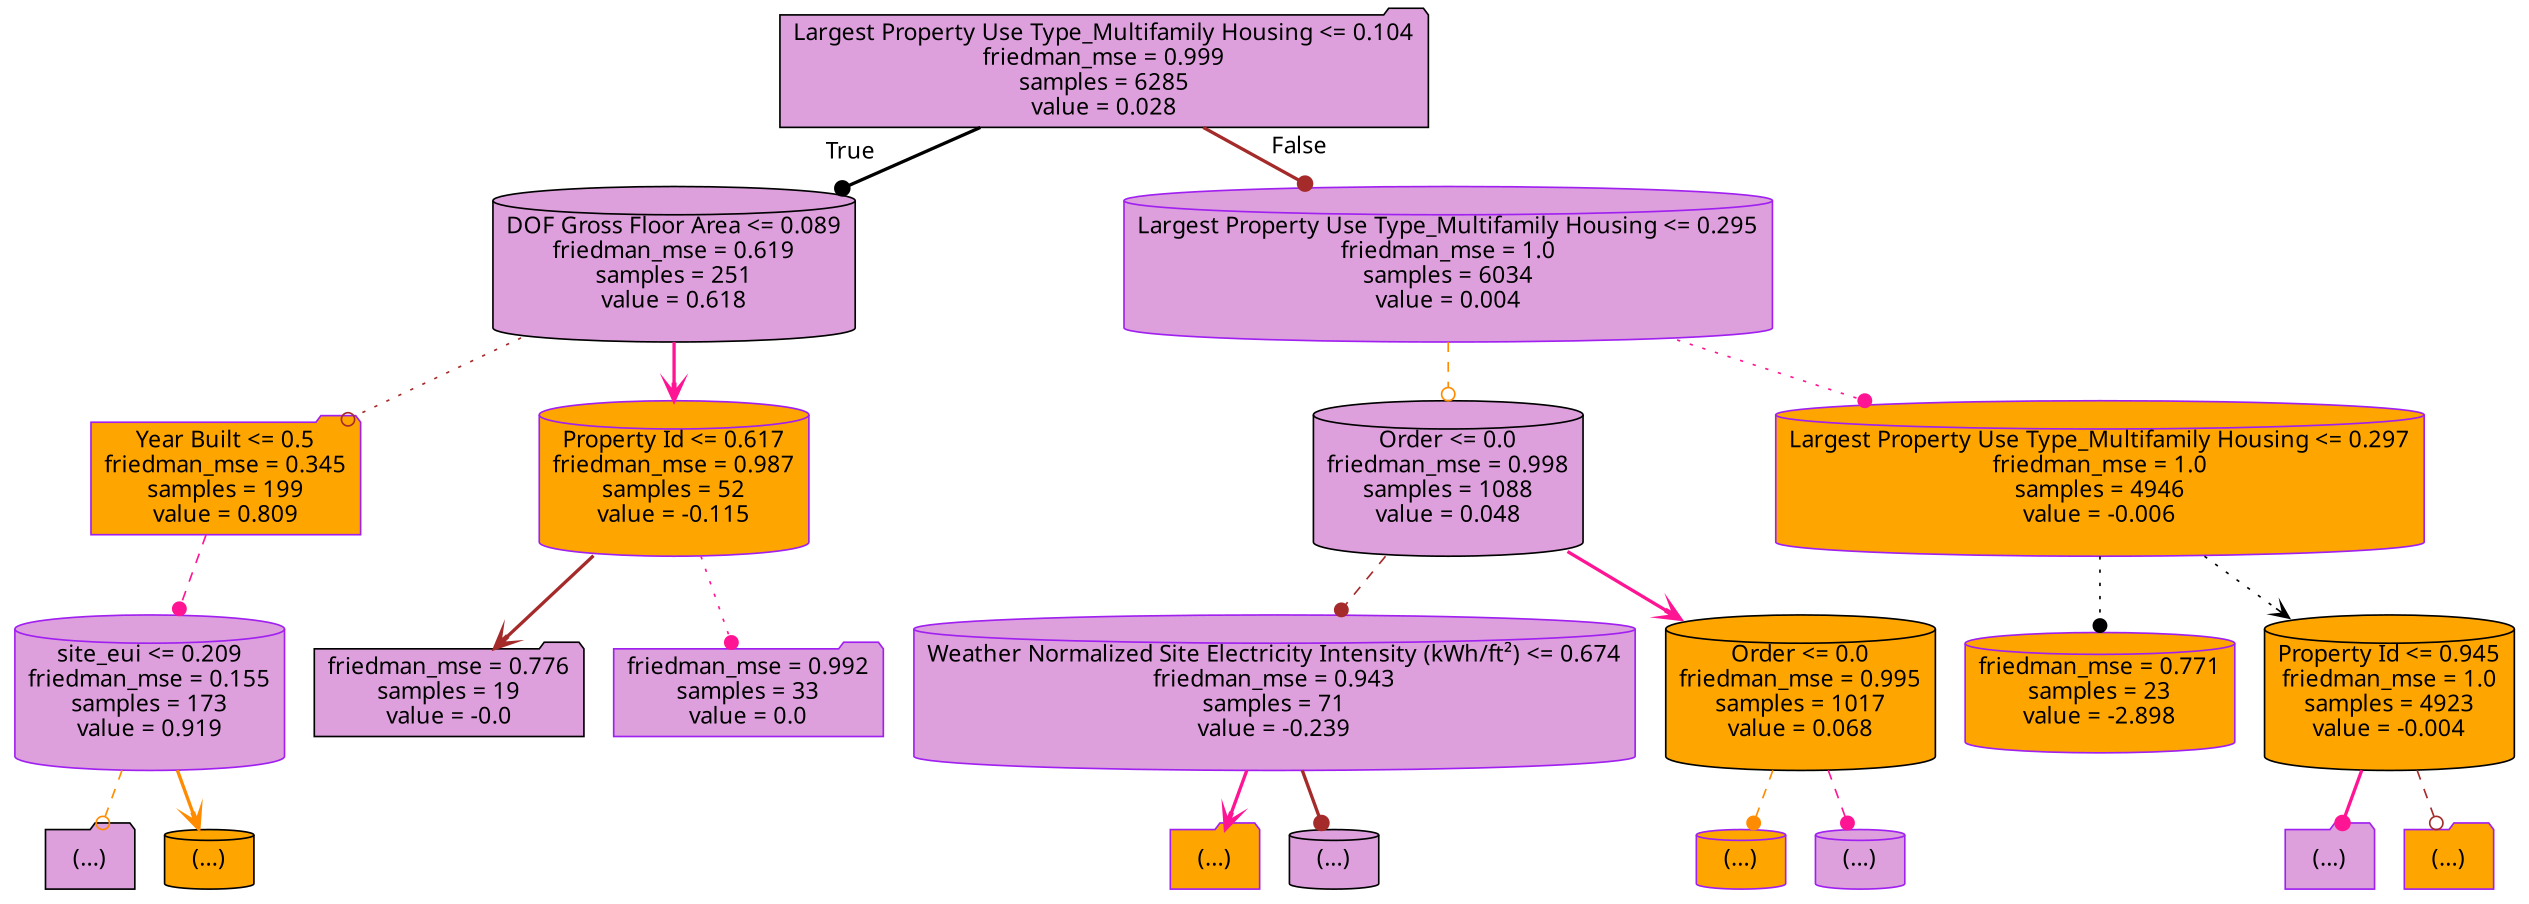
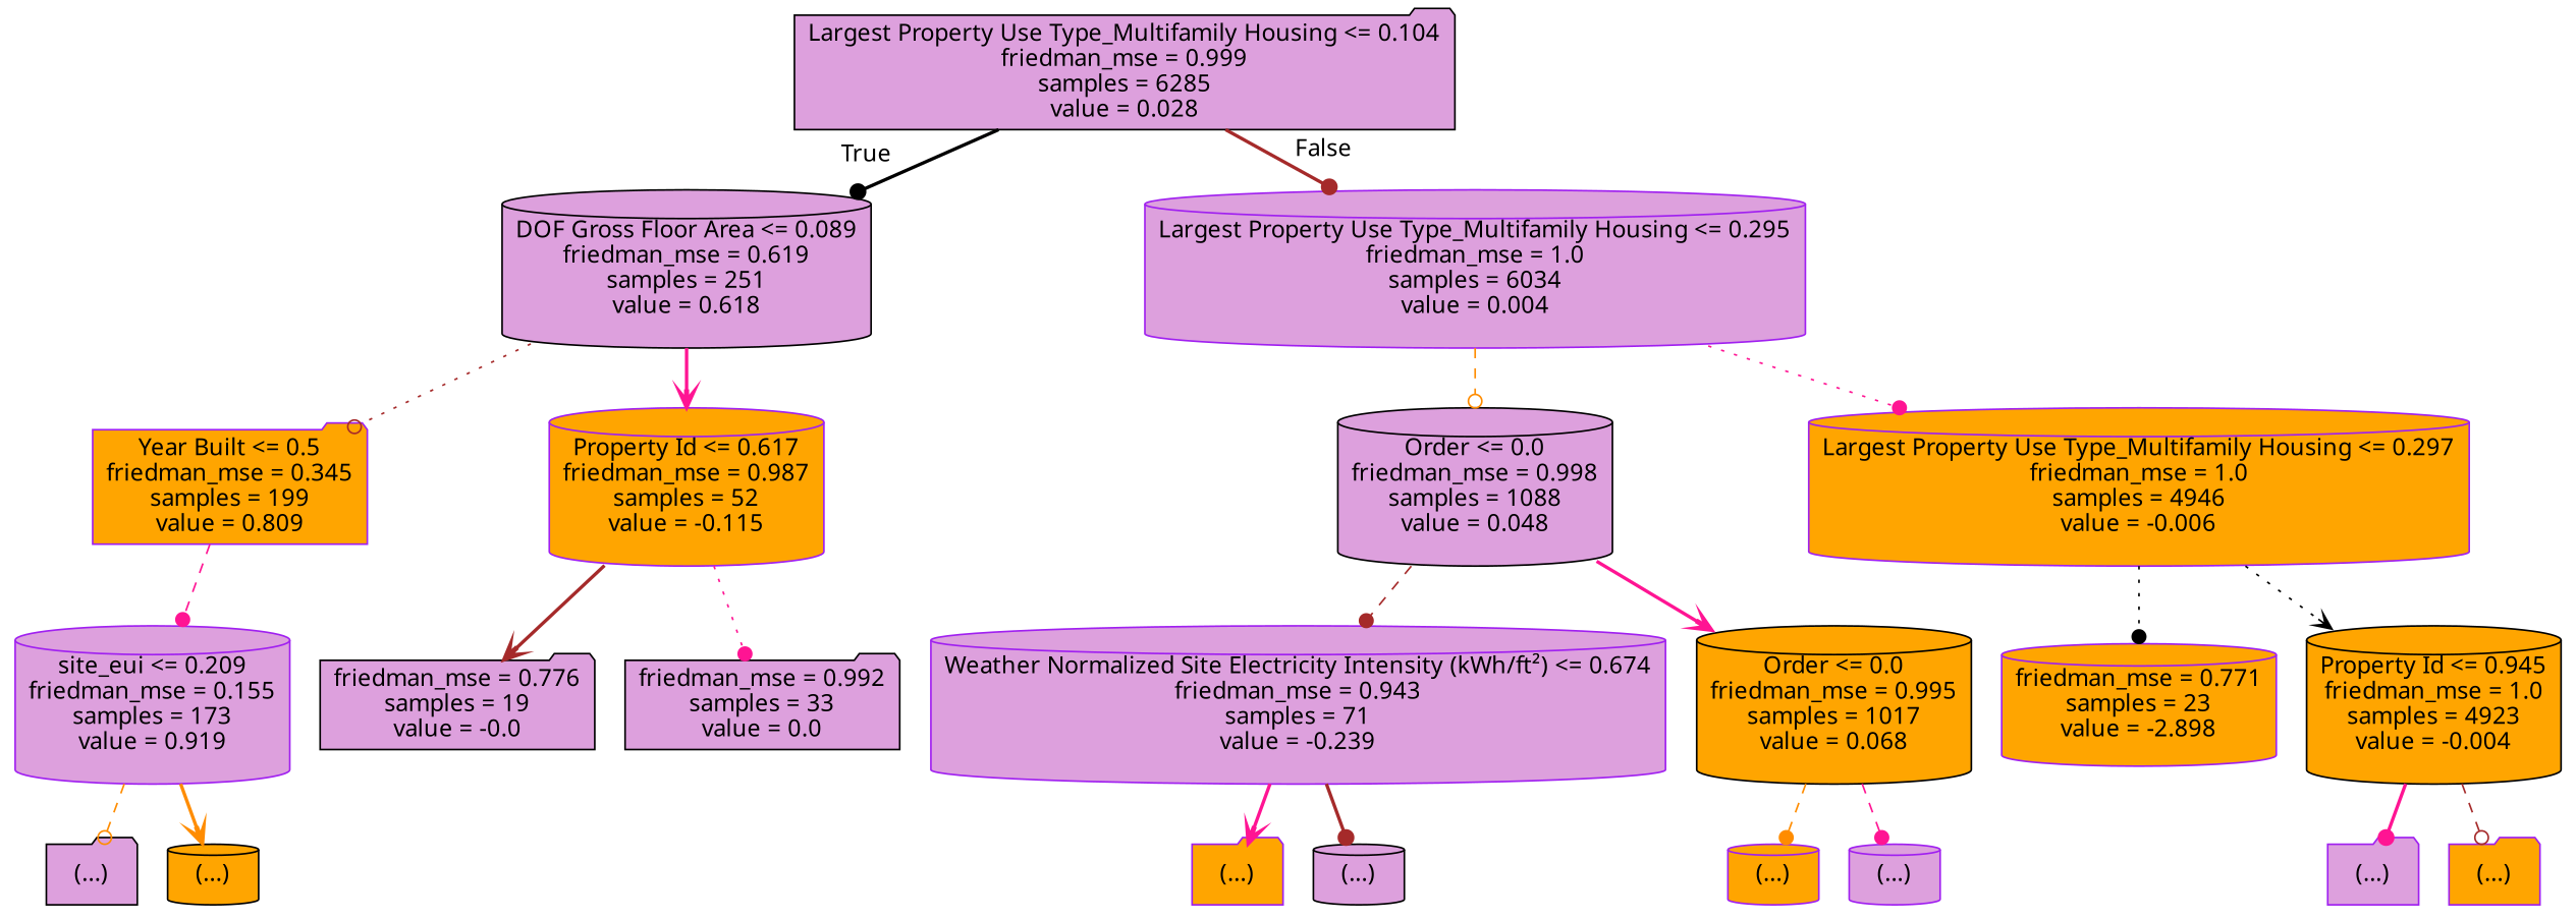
  digraph {
    fontname="Noto Sans"
    node [color=purple fillcolor=plum fontname="Noto Sans" shape=cylinder style="filled, rounded"]
    edge [arrowhead=dot color=deeppink fontname="Noto Sans" style=bold]
    n1 [color=black label="Largest Property Use Type_Multifamily Housing <= 0.104\nfriedman_mse = 0.999\nsamples = 6285\nvalue = 0.028" shape=folder]
    n2 [color=black label="DOF Gross Floor Area <= 0.089\nfriedman_mse = 0.619\nsamples = 251\nvalue = 0.618"]
    n3 [label="Largest Property Use Type_Multifamily Housing <= 0.295\nfriedman_mse = 1.0\nsamples = 6034\nvalue = 0.004"]
    n4 [fillcolor=orange label="Year Built <= 0.5\nfriedman_mse = 0.345\nsamples = 199\nvalue = 0.809" shape=folder]
    n5 [fillcolor=orange label="Property Id <= 0.617\nfriedman_mse = 0.987\nsamples = 52\nvalue = -0.115"]
    n6 [color=black label="Order <= 0.0\nfriedman_mse = 0.998\nsamples = 1088\nvalue = 0.048"]
    n7 [fillcolor=orange label="Largest Property Use Type_Multifamily Housing <= 0.297\nfriedman_mse = 1.0\nsamples = 4946\nvalue = -0.006"]
    n8 [label="site_eui <= 0.209\nfriedman_mse = 0.155\nsamples = 173\nvalue = 0.919"]
    n9 [color=black label="friedman_mse = 0.776\nsamples = 19\nvalue = -0.0" shape=folder]
-   n10 [label="friedman_mse = 0.992\nsamples = 33\nvalue = 0.0" shape=folder]
+   n10 [color=black label="friedman_mse = 0.992\nsamples = 33\nvalue = 0.0" shape=folder]
    n11 [color=black label="(...)" shape=folder]
    n12 [color=black fillcolor=orange label="(...)"]
    n13 [label="Weather Normalized Site Electricity Intensity (kWh/ft²) <= 0.674\nfriedman_mse = 0.943\nsamples = 71\nvalue = -0.239"]
    n14 [color=black fillcolor=orange label="Order <= 0.0\nfriedman_mse = 0.995\nsamples = 1017\nvalue = 0.068"]
    n15 [fillcolor=orange label="friedman_mse = 0.771\nsamples = 23\nvalue = -2.898"]
    n16 [color=black fillcolor=orange label="Property Id <= 0.945\nfriedman_mse = 1.0\nsamples = 4923\nvalue = -0.004"]
    n17 [fillcolor=orange label="(...)" shape=folder]
    n18 [color=black label="(...)"]
    n19 [fillcolor=orange label="(...)"]
    n20 [label="(...)"]
    n21 [label="(...)" shape=folder]
    n22 [fillcolor=orange label="(...)" shape=folder]
    n1 -> n2 [color=black headlabel=True labelangle=45 labeldistance=2.5]
    n1 -> n3 [color=brown headlabel=False labelangle=-45 labeldistance=2.5]
    n2 -> n4 [arrowhead=odot color=brown style=dotted]
    n2 -> n5 [arrowhead=vee]
    n3 -> n6 [arrowhead=odot color=darkorange style=dashed]
    n3 -> n7 [style=dotted]
    n4 -> n8 [style=dashed]
    n5 -> n9 [arrowhead=vee color=brown]
    n5 -> n10 [style=dotted]
    n6 -> n13 [color=brown style=dashed]
    n6 -> n14 [arrowhead=vee]
    n7 -> n15 [color=black style=dotted]
    n7 -> n16 [arrowhead=vee color=black style=dotted]
    n8 -> n11 [arrowhead=odot color=darkorange style=dashed]
    n8 -> n12 [arrowhead=vee color=darkorange]
    n13 -> n17 [arrowhead=vee]
    n13 -> n18 [color=brown]
    n14 -> n19 [color=darkorange style=dashed]
    n14 -> n20 [style=dashed]
    n16 -> n21
    n16 -> n22 [arrowhead=odot color=brown style=dashed]
  }
